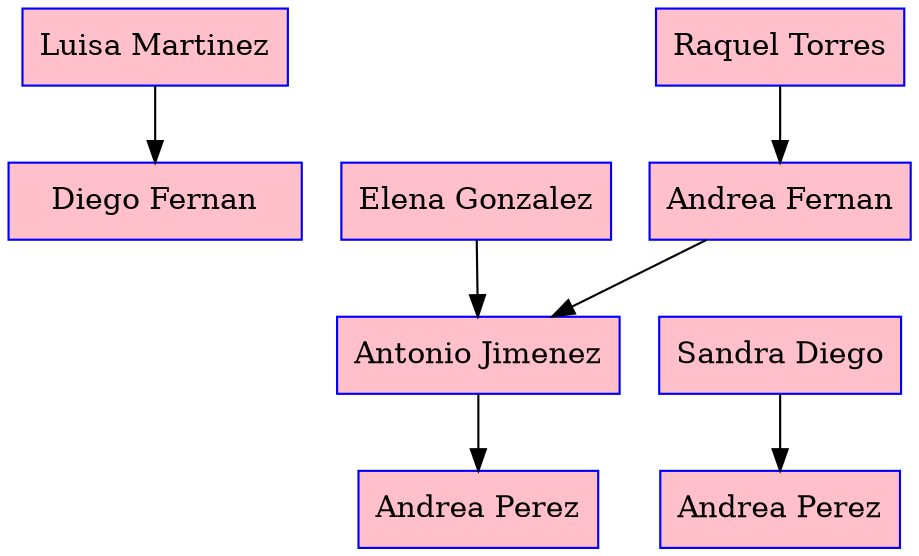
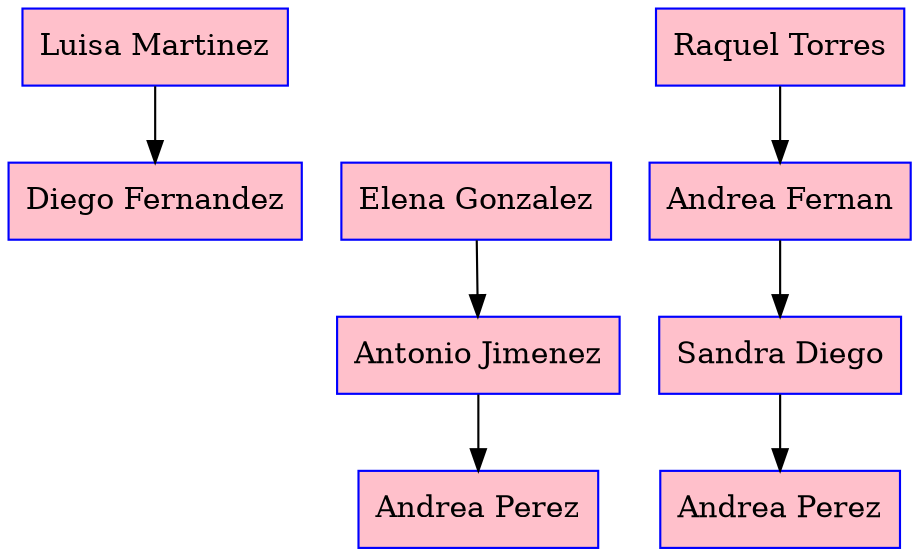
  digraph {
    node [color=blue fillcolor=pink shape=box style=filled]
    n1 [label="Luisa Martinez"]
-   n2 [label="Diego Fernan"]
+   n2 [label="Diego Fernandez"]
    n3 [label="Elena Gonzalez"]
    n4 [label="Antonio Jimenez"]
    n5 [label="Andrea Perez"]
    n6 [label="Raquel Torres"]
    n7 [label="Andrea Fernan"]
    n8 [label="Sandra Diego"]
    n9 [label="Andrea Perez"]
    n1 -> n2
    n3 -> n4
    n4 -> n5
    n6 -> n7
-   n7 -> n4
+   n7 -> n8
    n8 -> n9
  }
